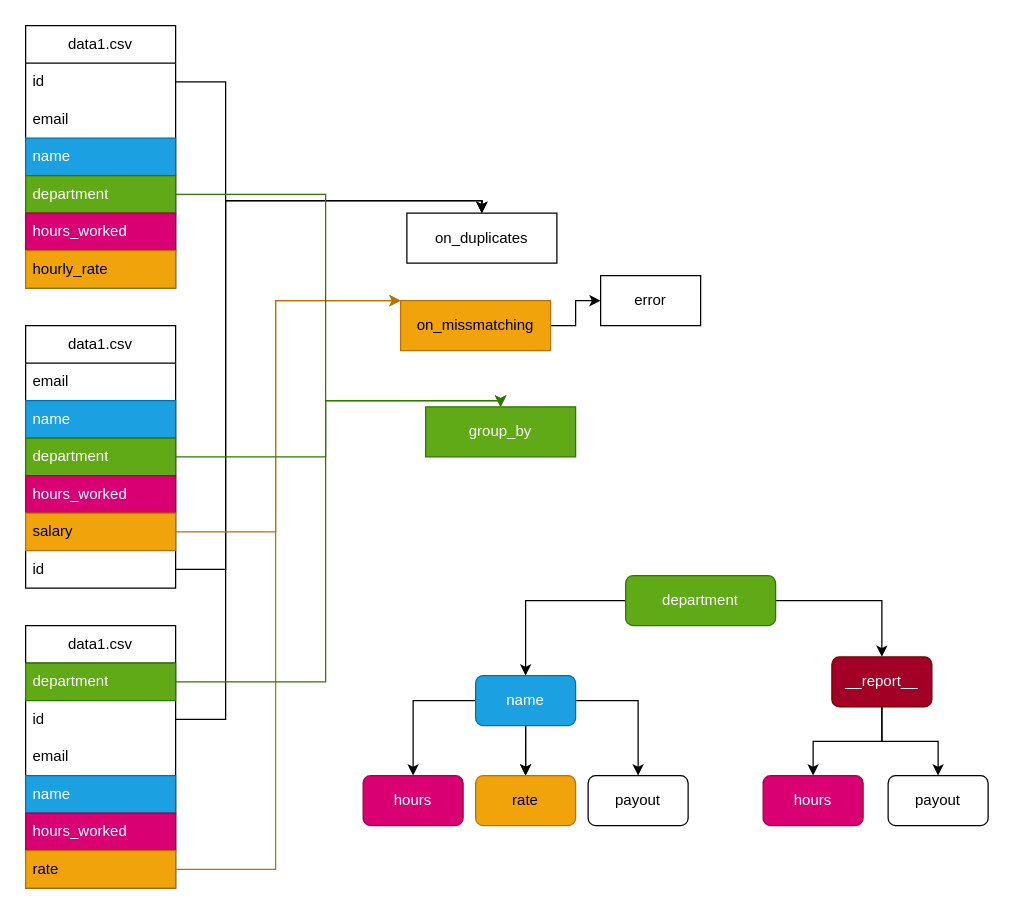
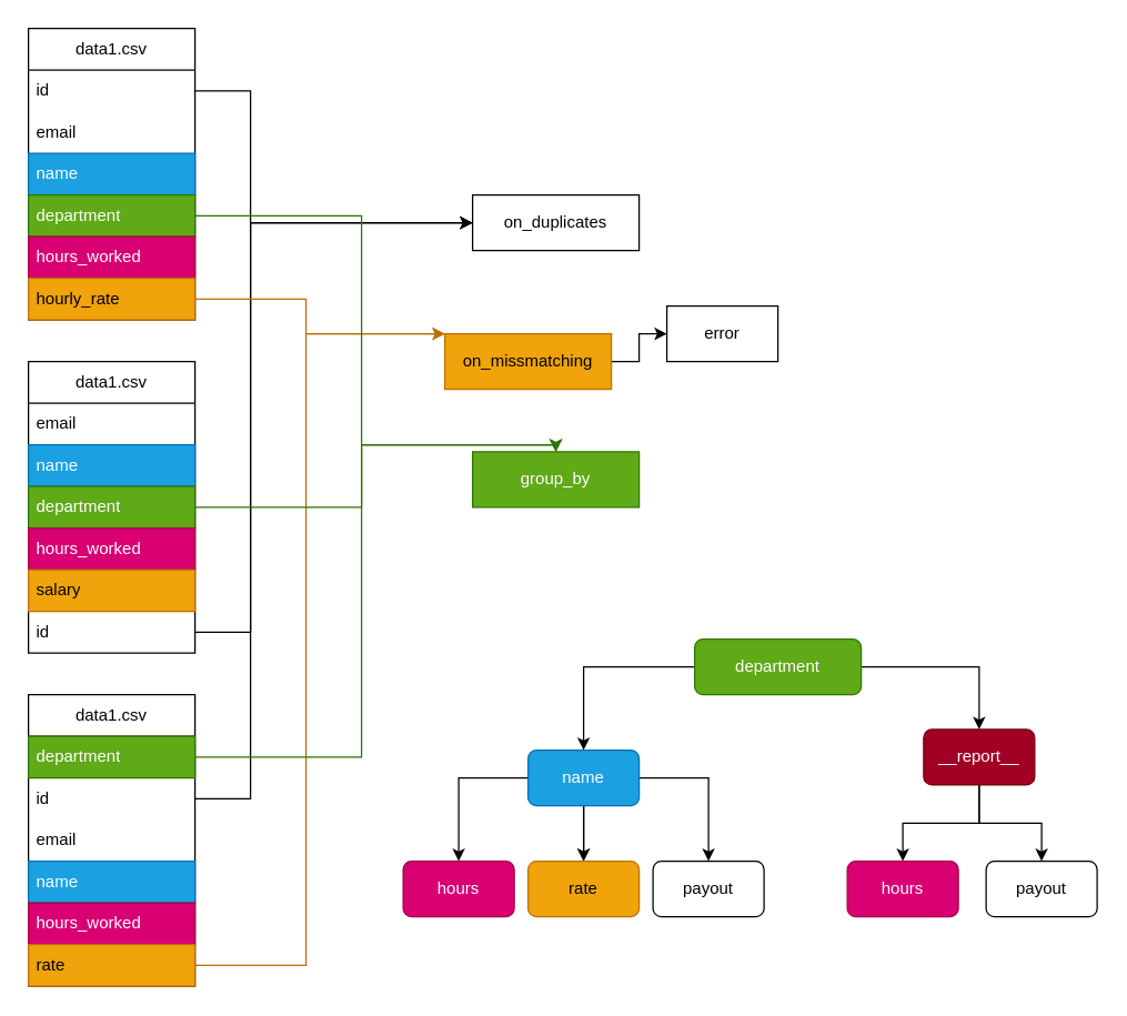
  <mxCell id="0" />
  <mxCell id="1" parent="0" />
  <mxCell id="2" value="data1.csv" style="swimlane;fontStyle=0;childLayout=stackLayout;horizontal=1;startSize=30;horizontalStack=0;resizeParent=1;resizeParentMax=0;resizeLast=0;collapsible=1;marginBottom=0;whiteSpace=wrap;html=1;" parent="1" vertex="1"><mxGeometry x="20" width="120" height="210" as="geometry" y="20" /></mxCell>
  <mxCell id="3" value="id" style="text;strokeColor=none;fillColor=none;align=left;verticalAlign=middle;spacingLeft=4;spacingRight=4;overflow=hidden;points=[[0,0.5],[1,0.5]];portConstraint=eastwest;rotatable=0;whiteSpace=wrap;html=1;" parent="2" vertex="1"><mxGeometry y="30" width="120" height="30" as="geometry" /></mxCell>
  <mxCell id="4" value="email&lt;span style=&quot;white-space: pre;&quot;&gt;&#09;&lt;/span&gt;" style="text;strokeColor=none;fillColor=none;align=left;verticalAlign=middle;spacingLeft=4;spacingRight=4;overflow=hidden;points=[[0,0.5],[1,0.5]];portConstraint=eastwest;rotatable=0;whiteSpace=wrap;html=1;" parent="2" vertex="1"><mxGeometry y="60" width="120" height="30" as="geometry" /></mxCell>
  <mxCell id="5" value="name" style="text;strokeColor=#006EAF;fillColor=#1ba1e2;align=left;verticalAlign=middle;spacingLeft=4;spacingRight=4;overflow=hidden;points=[[0,0.5],[1,0.5]];portConstraint=eastwest;rotatable=0;whiteSpace=wrap;html=1;fontColor=#ffffff;" parent="2" vertex="1"><mxGeometry y="90" width="120" height="30" as="geometry" /></mxCell>
  <mxCell id="6" value="department" style="text;strokeColor=#2D7600;fillColor=#60a917;align=left;verticalAlign=middle;spacingLeft=4;spacingRight=4;overflow=hidden;points=[[0,0.5],[1,0.5]];portConstraint=eastwest;rotatable=0;whiteSpace=wrap;html=1;fontColor=#ffffff;" parent="2" vertex="1"><mxGeometry y="120" width="120" height="30" as="geometry" /></mxCell>
  <mxCell id="7" value="hours_worked" style="text;strokeColor=#A50040;fillColor=#d80073;align=left;verticalAlign=middle;spacingLeft=4;spacingRight=4;overflow=hidden;points=[[0,0.5],[1,0.5]];portConstraint=eastwest;rotatable=0;whiteSpace=wrap;html=1;fontColor=#ffffff;" parent="2" vertex="1"><mxGeometry y="150" width="120" height="30" as="geometry" /></mxCell>
  <mxCell id="8" value="hourly_rate" style="text;strokeColor=#BD7000;fillColor=#f0a30a;align=left;verticalAlign=middle;spacingLeft=4;spacingRight=4;overflow=hidden;points=[[0,0.5],[1,0.5]];portConstraint=eastwest;rotatable=0;whiteSpace=wrap;html=1;fontColor=#000000;" parent="2" vertex="1"><mxGeometry y="180" width="120" height="30" as="geometry" /></mxCell>
  <mxCell id="9" value="data1.csv" style="swimlane;fontStyle=0;childLayout=stackLayout;horizontal=1;startSize=30;horizontalStack=0;resizeParent=1;resizeParentMax=0;resizeLast=0;collapsible=1;marginBottom=0;whiteSpace=wrap;html=1;" parent="1" vertex="1"><mxGeometry x="20" y="500" width="120" height="210" as="geometry" /></mxCell>
  <mxCell id="10" value="department" style="text;strokeColor=#2D7600;fillColor=#60a917;align=left;verticalAlign=middle;spacingLeft=4;spacingRight=4;overflow=hidden;points=[[0,0.5],[1,0.5]];portConstraint=eastwest;rotatable=0;whiteSpace=wrap;html=1;fontColor=#ffffff;" parent="9" vertex="1"><mxGeometry y="30" width="120" height="30" as="geometry" /></mxCell>
  <mxCell id="11" value="id" style="text;strokeColor=none;fillColor=none;align=left;verticalAlign=middle;spacingLeft=4;spacingRight=4;overflow=hidden;points=[[0,0.5],[1,0.5]];portConstraint=eastwest;rotatable=0;whiteSpace=wrap;html=1;" parent="9" vertex="1"><mxGeometry y="60" width="120" height="30" as="geometry" /></mxCell>
  <mxCell id="12" value="email&lt;span style=&quot;white-space: pre;&quot;&gt;&#09;&lt;/span&gt;" style="text;strokeColor=none;fillColor=none;align=left;verticalAlign=middle;spacingLeft=4;spacingRight=4;overflow=hidden;points=[[0,0.5],[1,0.5]];portConstraint=eastwest;rotatable=0;whiteSpace=wrap;html=1;" parent="9" vertex="1"><mxGeometry y="90" width="120" height="30" as="geometry" /></mxCell>
  <mxCell id="13" value="name" style="text;strokeColor=#006EAF;fillColor=#1ba1e2;align=left;verticalAlign=middle;spacingLeft=4;spacingRight=4;overflow=hidden;points=[[0,0.5],[1,0.5]];portConstraint=eastwest;rotatable=0;whiteSpace=wrap;html=1;fontColor=#ffffff;" parent="9" vertex="1"><mxGeometry y="120" width="120" height="30" as="geometry" /></mxCell>
  <mxCell id="14" value="hours_worked" style="text;strokeColor=#A50040;fillColor=#d80073;align=left;verticalAlign=middle;spacingLeft=4;spacingRight=4;overflow=hidden;points=[[0,0.5],[1,0.5]];portConstraint=eastwest;rotatable=0;whiteSpace=wrap;html=1;fontColor=#ffffff;" parent="9" vertex="1"><mxGeometry y="150" width="120" height="30" as="geometry" /></mxCell>
  <mxCell id="15" value="rate" style="text;strokeColor=#BD7000;fillColor=#f0a30a;align=left;verticalAlign=middle;spacingLeft=4;spacingRight=4;overflow=hidden;points=[[0,0.5],[1,0.5]];portConstraint=eastwest;rotatable=0;whiteSpace=wrap;html=1;fontColor=#000000;" parent="9" vertex="1"><mxGeometry y="180" width="120" height="30" as="geometry" /></mxCell>
  <mxCell id="16" value="data1.csv" style="swimlane;fontStyle=0;childLayout=stackLayout;horizontal=1;startSize=30;horizontalStack=0;resizeParent=1;resizeParentMax=0;resizeLast=0;collapsible=1;marginBottom=0;whiteSpace=wrap;html=1;" parent="1" vertex="1"><mxGeometry x="20" y="260" width="120" height="210" as="geometry" /></mxCell>
  <mxCell id="17" value="email&lt;span style=&quot;white-space: pre;&quot;&gt;&#09;&lt;/span&gt;" style="text;strokeColor=none;fillColor=none;align=left;verticalAlign=middle;spacingLeft=4;spacingRight=4;overflow=hidden;points=[[0,0.5],[1,0.5]];portConstraint=eastwest;rotatable=0;whiteSpace=wrap;html=1;" parent="16" vertex="1"><mxGeometry y="30" width="120" height="30" as="geometry" /></mxCell>
  <mxCell id="18" value="name" style="text;strokeColor=#006EAF;fillColor=#1ba1e2;align=left;verticalAlign=middle;spacingLeft=4;spacingRight=4;overflow=hidden;points=[[0,0.5],[1,0.5]];portConstraint=eastwest;rotatable=0;whiteSpace=wrap;html=1;fontColor=#ffffff;" parent="16" vertex="1"><mxGeometry y="60" width="120" height="30" as="geometry" /></mxCell>
  <mxCell id="19" value="department" style="text;strokeColor=#2D7600;fillColor=#60a917;align=left;verticalAlign=middle;spacingLeft=4;spacingRight=4;overflow=hidden;points=[[0,0.5],[1,0.5]];portConstraint=eastwest;rotatable=0;whiteSpace=wrap;html=1;fontColor=#ffffff;" parent="16" vertex="1"><mxGeometry y="90" width="120" height="30" as="geometry" /></mxCell>
  <mxCell id="20" value="hours_worked" style="text;strokeColor=#A50040;fillColor=#d80073;align=left;verticalAlign=middle;spacingLeft=4;spacingRight=4;overflow=hidden;points=[[0,0.5],[1,0.5]];portConstraint=eastwest;rotatable=0;whiteSpace=wrap;html=1;fontColor=#ffffff;" parent="16" vertex="1"><mxGeometry y="120" width="120" height="30" as="geometry" /></mxCell>
  <mxCell id="21" value="salary" style="text;strokeColor=#BD7000;fillColor=#f0a30a;align=left;verticalAlign=middle;spacingLeft=4;spacingRight=4;overflow=hidden;points=[[0,0.5],[1,0.5]];portConstraint=eastwest;rotatable=0;whiteSpace=wrap;html=1;fontColor=#000000;" parent="16" vertex="1"><mxGeometry y="150" width="120" height="30" as="geometry" /></mxCell>
  <mxCell id="22" value="id" style="text;strokeColor=none;fillColor=none;align=left;verticalAlign=middle;spacingLeft=4;spacingRight=4;overflow=hidden;points=[[0,0.5],[1,0.5]];portConstraint=eastwest;rotatable=0;whiteSpace=wrap;html=1;" parent="16" vertex="1"><mxGeometry y="180" width="120" height="30" as="geometry" /></mxCell>
  <mxCell id="23" value="" style="edgeStyle=orthogonalEdgeStyle;rounded=0;orthogonalLoop=1;jettySize=auto;html=1;" parent="1" source="25" target="30" edge="1"><mxGeometry relative="1" as="geometry" /></mxCell>
  <mxCell id="24" value="" style="edgeStyle=orthogonalEdgeStyle;rounded=0;orthogonalLoop=1;jettySize=auto;html=1;" parent="1" source="25" target="36" edge="1"><mxGeometry relative="1" as="geometry" /></mxCell>
  <mxCell id="25" value="department" style="rounded=1;whiteSpace=wrap;html=1;fillColor=#60a917;fontColor=#ffffff;strokeColor=#2D7600;" parent="1" vertex="1"><mxGeometry x="500" y="460" width="120" height="40" as="geometry" /></mxCell>
  <mxCell id="26" value="" style="edgeStyle=orthogonalEdgeStyle;rounded=0;orthogonalLoop=1;jettySize=auto;html=1;" parent="1" source="30" target="31" edge="1"><mxGeometry relative="1" as="geometry" /></mxCell>
  <mxCell id="27" value="" style="edgeStyle=orthogonalEdgeStyle;rounded=0;orthogonalLoop=1;jettySize=auto;html=1;" parent="1" source="30" target="32" edge="1"><mxGeometry relative="1" as="geometry" /></mxCell>
  <mxCell id="28" value="" style="edgeStyle=orthogonalEdgeStyle;rounded=0;orthogonalLoop=1;jettySize=auto;html=1;" parent="1" source="30" target="32" edge="1"><mxGeometry relative="1" as="geometry" /></mxCell>
  <mxCell id="29" value="" style="edgeStyle=orthogonalEdgeStyle;rounded=0;orthogonalLoop=1;jettySize=auto;html=1;" parent="1" source="30" target="33" edge="1"><mxGeometry relative="1" as="geometry" /></mxCell>
  <mxCell id="30" value="name" style="whiteSpace=wrap;html=1;rounded=1;fillColor=#1ba1e2;fontColor=#ffffff;strokeColor=#006EAF;" parent="1" vertex="1"><mxGeometry x="380" y="540" width="80" height="40" as="geometry" /></mxCell>
  <mxCell id="31" value="hours" style="whiteSpace=wrap;html=1;rounded=1;fillColor=#d80073;fontColor=#ffffff;strokeColor=#A50040;" parent="1" vertex="1"><mxGeometry x="290" y="620" width="80" height="40" as="geometry" /></mxCell>
  <mxCell id="32" value="rate" style="whiteSpace=wrap;html=1;rounded=1;fillColor=#f0a30a;fontColor=#000000;strokeColor=#BD7000;" parent="1" vertex="1"><mxGeometry x="380" y="620" width="80" height="40" as="geometry" /></mxCell>
  <mxCell id="33" value="payout" style="whiteSpace=wrap;html=1;rounded=1;" parent="1" vertex="1"><mxGeometry x="470" y="620" width="80" height="40" as="geometry" /></mxCell>
  <mxCell id="34" style="edgeStyle=orthogonalEdgeStyle;rounded=0;orthogonalLoop=1;jettySize=auto;html=1;" parent="1" source="36" target="37" edge="1"><mxGeometry relative="1" as="geometry" /></mxCell>
  <mxCell id="35" value="" style="edgeStyle=orthogonalEdgeStyle;rounded=0;orthogonalLoop=1;jettySize=auto;html=1;" parent="1" source="36" target="38" edge="1"><mxGeometry relative="1" as="geometry" /></mxCell>
  <mxCell id="36" value="__report__" style="whiteSpace=wrap;html=1;fillColor=#a20025;strokeColor=#6F0000;fontColor=#ffffff;rounded=1;" parent="1" vertex="1"><mxGeometry x="665" y="525" width="80" height="40" as="geometry" /></mxCell>
  <mxCell id="37" value="hours" style="whiteSpace=wrap;html=1;fillColor=#d80073;strokeColor=#A50040;fontColor=#ffffff;rounded=1;" parent="1" vertex="1"><mxGeometry x="610" y="620" width="80" height="40" as="geometry" /></mxCell>
  <mxCell id="38" value="payout" style="whiteSpace=wrap;html=1;rounded=1;" parent="1" vertex="1"><mxGeometry x="710" y="620" width="80" height="40" as="geometry" /></mxCell>
- <mxCell id="39" value="on_duplicates" style="whiteSpace=wrap;html=1;" parent="1" vertex="1"><mxGeometry x="325" y="170" width="120" height="40" as="geometry" /></mxCell>
+ <mxCell id="39" value="on_duplicates" style="whiteSpace=wrap;html=1;" parent="1" vertex="1"><mxGeometry x="340" y="140" width="120" height="40" as="geometry" /></mxCell>
  <mxCell id="40" style="edgeStyle=orthogonalEdgeStyle;rounded=0;orthogonalLoop=1;jettySize=auto;html=1;" parent="1" source="3" target="39" edge="1"><mxGeometry relative="1" as="geometry"><Array as="points"><mxPoint x="180" y="65" /><mxPoint x="180" y="160" /></Array></mxGeometry></mxCell>
  <mxCell id="41" style="edgeStyle=orthogonalEdgeStyle;rounded=0;orthogonalLoop=1;jettySize=auto;html=1;" parent="1" source="22" target="39" edge="1"><mxGeometry relative="1" as="geometry"><Array as="points"><mxPoint x="180" y="455" /><mxPoint x="180" y="160" /></Array></mxGeometry></mxCell>
  <mxCell id="42" style="edgeStyle=orthogonalEdgeStyle;rounded=0;orthogonalLoop=1;jettySize=auto;html=1;" parent="1" source="11" target="39" edge="1"><mxGeometry relative="1" as="geometry"><Array as="points"><mxPoint x="180" y="575" /><mxPoint x="180" y="160" /></Array></mxGeometry></mxCell>
  <mxCell id="43" style="edgeStyle=orthogonalEdgeStyle;rounded=0;orthogonalLoop=1;jettySize=auto;html=1;" edge="1" parent="1" source="44" target="52"><mxGeometry relative="1" as="geometry" /></mxCell>
  <mxCell id="44" value="on_missmatching" style="whiteSpace=wrap;html=1;fillColor=#f0a30a;fontColor=#000000;strokeColor=#BD7000;" parent="1" vertex="1"><mxGeometry x="320" y="240" width="120" height="40" as="geometry" /></mxCell>
  <mxCell id="45" style="edgeStyle=orthogonalEdgeStyle;rounded=0;orthogonalLoop=1;jettySize=auto;html=1;fillColor=#f0a30a;strokeColor=#BD7000;" parent="1" source="15" target="44" edge="1"><mxGeometry relative="1" as="geometry"><Array as="points"><mxPoint x="220" y="695" /><mxPoint x="220" y="240" /></Array></mxGeometry></mxCell>
- <mxCell id="47" style="edgeStyle=orthogonalEdgeStyle;rounded=0;orthogonalLoop=1;jettySize=auto;html=1;fillColor=#f0a30a;strokeColor=#BD7000;" parent="1" source="21" target="44" edge="1"><mxGeometry relative="1" as="geometry"><Array as="points"><mxPoint x="220" y="425" /><mxPoint x="220" y="240" /></Array></mxGeometry></mxCell>
+ <mxCell id="46" style="edgeStyle=orthogonalEdgeStyle;rounded=0;orthogonalLoop=1;jettySize=auto;html=1;fillColor=#f0a30a;strokeColor=#BD7000;" parent="1" source="8" target="44" edge="1"><mxGeometry relative="1" as="geometry"><Array as="points"><mxPoint x="220" y="215" /><mxPoint x="220" y="240" /></Array></mxGeometry></mxCell>
  <mxCell id="48" value="group_by" style="whiteSpace=wrap;html=1;fillColor=#60a917;fontColor=#ffffff;strokeColor=#2D7600;" parent="1" vertex="1"><mxGeometry x="340" y="325" width="120" height="40" as="geometry" /></mxCell>
  <mxCell id="49" style="edgeStyle=orthogonalEdgeStyle;rounded=0;orthogonalLoop=1;jettySize=auto;html=1;fillColor=#60a917;strokeColor=#2D7600;" parent="1" source="19" target="48" edge="1"><mxGeometry relative="1" as="geometry"><Array as="points"><mxPoint x="260" y="365" /><mxPoint x="260" y="320" /></Array></mxGeometry></mxCell>
  <mxCell id="50" style="edgeStyle=orthogonalEdgeStyle;rounded=0;orthogonalLoop=1;jettySize=auto;html=1;fillColor=#60a917;strokeColor=#2D7600;" parent="1" source="10" target="48" edge="1"><mxGeometry relative="1" as="geometry"><Array as="points"><mxPoint x="260" y="545" /><mxPoint x="260" y="320" /></Array></mxGeometry></mxCell>
  <mxCell id="51" style="edgeStyle=orthogonalEdgeStyle;rounded=0;orthogonalLoop=1;jettySize=auto;html=1;fillColor=#60a917;strokeColor=#2D7600;" parent="1" source="6" target="48" edge="1"><mxGeometry relative="1" as="geometry"><Array as="points"><mxPoint x="260" y="155" /><mxPoint x="260" y="320" /></Array></mxGeometry></mxCell>
  <mxCell id="52" value="error" style="whiteSpace=wrap;html=1;" vertex="1" parent="1"><mxGeometry x="480" y="220" width="80" height="40" as="geometry" /></mxCell>
